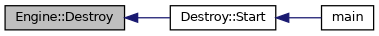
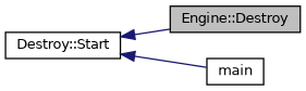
  digraph {
    rankdir=LR
    node [color=black fillcolor=white fontname=Helvetica fontsize=10 shape=record style=filled]
    edge [color=midnightblue dir=back fontname=Helvetica fontsize=10 labelfontname=Helvetica labelfontsize=10 style=solid]
    n1 [fillcolor=grey75 fontcolor=black height=0.2 label="Engine::Destroy" width=0.4]
    n2 [height=0.2 label="Destroy::Start" width=0.4]
    n3 [height=0.2 label=main width=0.4]
-   n1 -> n2
+   n2 -> n1
    n2 -> n3
  }
